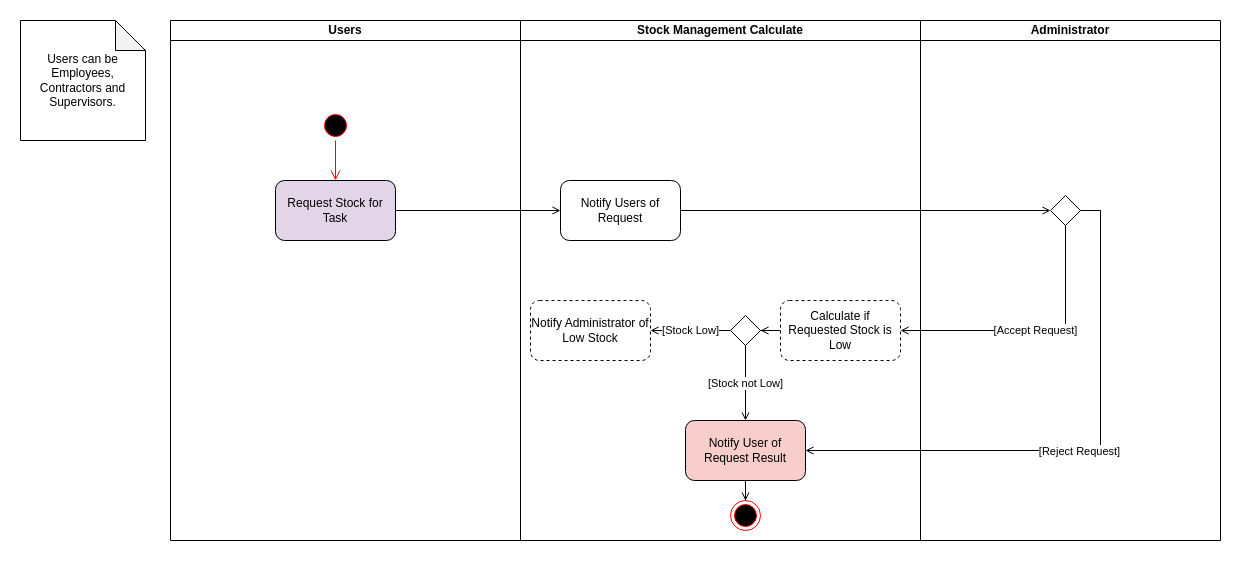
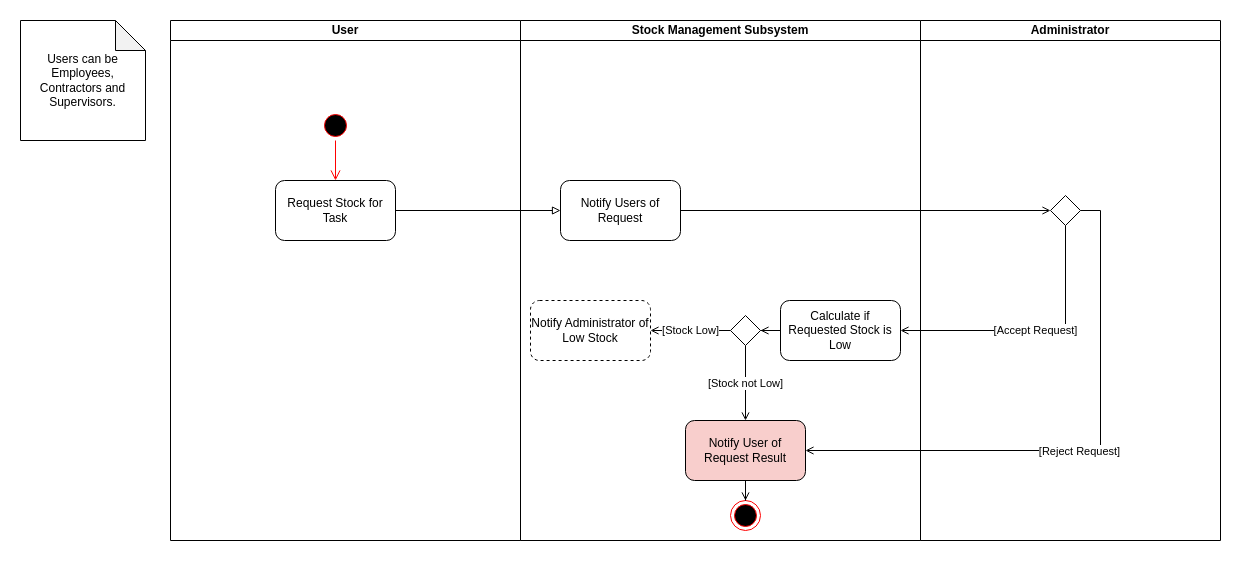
  <mxCell id="0" />
  <mxCell id="1" parent="0" />
- <mxCell id="2" value="Users" style="swimlane;startSize=20;whiteSpace=wrap;html=1;" parent="1" vertex="1"><mxGeometry x="170" y="20" width="350" height="520" as="geometry" /></mxCell>
+ <mxCell id="2" value="User" style="swimlane;startSize=20;whiteSpace=wrap;html=1;" parent="1" vertex="1"><mxGeometry x="170" y="20" width="350" height="520" as="geometry" /></mxCell>
  <mxCell id="3" value="" style="ellipse;html=1;shape=startState;fillColor=#000000;strokeColor=#ff0000;" parent="2" vertex="1"><mxGeometry x="150" y="90" width="30" height="30" as="geometry" /></mxCell>
  <mxCell id="4" value="" style="edgeStyle=orthogonalEdgeStyle;html=1;verticalAlign=bottom;endArrow=open;endSize=8;strokeColor=#ff0000;rounded=0;entryX=0.5;entryY=0;entryDx=0;entryDy=0;" parent="2" source="3" target="5" edge="1"><mxGeometry relative="1" as="geometry"><mxPoint x="165" y="150" as="targetPoint" /><Array as="points" /></mxGeometry></mxCell>
- <mxCell id="5" value="Request Stock for Task" style="rounded=1;whiteSpace=wrap;html=1;fillColor=#e1d5e7;" parent="2" vertex="1"><mxGeometry x="105" y="160" width="120" height="60" as="geometry" /></mxCell>
+ <mxCell id="5" value="Request Stock for Task" style="rounded=1;whiteSpace=wrap;html=1;" parent="2" vertex="1"><mxGeometry x="105" y="160" width="120" height="60" as="geometry" /></mxCell>
  <mxCell id="6" value="Administrator" style="swimlane;startSize=20;whiteSpace=wrap;html=1;" parent="1" vertex="1"><mxGeometry x="920" y="20" width="300" height="520" as="geometry" /></mxCell>
  <mxCell id="7" value="" style="rhombus;" parent="6" vertex="1"><mxGeometry x="130" y="175" width="30" height="30" as="geometry" /></mxCell>
- <mxCell id="8" value="Stock Management Calculate" style="swimlane;startSize=20;whiteSpace=wrap;html=1;" parent="1" vertex="1"><mxGeometry x="520" y="20" width="400" height="520" as="geometry" /></mxCell>
+ <mxCell id="8" value="Stock Management Subsystem" style="swimlane;startSize=20;whiteSpace=wrap;html=1;" parent="1" vertex="1"><mxGeometry x="520" y="20" width="400" height="520" as="geometry" /></mxCell>
  <mxCell id="9" value="Notify Users of Request" style="rounded=1;whiteSpace=wrap;html=1;" parent="8" vertex="1"><mxGeometry x="40" y="160" width="120" height="60" as="geometry" /></mxCell>
  <mxCell id="10" style="edgeStyle=orthogonalEdgeStyle;rounded=0;orthogonalLoop=1;jettySize=auto;html=1;endArrow=open;endFill=0;" parent="8" source="11" target="14" edge="1"><mxGeometry relative="1" as="geometry" /></mxCell>
- <mxCell id="11" value="Calculate if Requested Stock is Low" style="rounded=1;whiteSpace=wrap;html=1;dashed=1;" parent="8" vertex="1"><mxGeometry x="260" y="280" width="120" height="60" as="geometry" /></mxCell>
+ <mxCell id="11" value="Calculate if Requested Stock is Low" style="rounded=1;whiteSpace=wrap;html=1;" parent="8" vertex="1"><mxGeometry x="260" y="280" width="120" height="60" as="geometry" /></mxCell>
  <mxCell id="12" value="[Stock not Low]" style="edgeStyle=orthogonalEdgeStyle;rounded=0;orthogonalLoop=1;jettySize=auto;html=1;endArrow=open;endFill=0;" parent="8" source="14" target="15" edge="1"><mxGeometry relative="1" as="geometry" /></mxCell>
  <mxCell id="13" value="[Stock Low]" style="edgeStyle=orthogonalEdgeStyle;rounded=0;orthogonalLoop=1;jettySize=auto;html=1;endArrow=open;endFill=0;" parent="8" source="14" target="16" edge="1"><mxGeometry relative="1" as="geometry" /></mxCell>
  <mxCell id="14" value="" style="rhombus;" parent="8" vertex="1"><mxGeometry x="210" y="295" width="30" height="30" as="geometry" /></mxCell>
  <mxCell id="15" value="Notify User of Request Result" style="rounded=1;whiteSpace=wrap;html=1;fillColor=#f8cecc;" parent="8" vertex="1"><mxGeometry x="165" y="400" width="120" height="60" as="geometry" /></mxCell>
  <mxCell id="16" value="Notify Administrator of Low Stock" style="rounded=1;whiteSpace=wrap;html=1;dashed=1;" parent="8" vertex="1"><mxGeometry x="10" y="280" width="120" height="60" as="geometry" /></mxCell>
  <mxCell id="17" value="" style="ellipse;html=1;shape=endState;fillColor=#000000;strokeColor=#ff0000;" parent="8" vertex="1"><mxGeometry x="210" y="480" width="30" height="30" as="geometry" /></mxCell>
  <mxCell id="18" style="edgeStyle=orthogonalEdgeStyle;rounded=0;orthogonalLoop=1;jettySize=auto;html=1;endArrow=open;endFill=0;" parent="8" source="15" target="17" edge="1"><mxGeometry relative="1" as="geometry" /></mxCell>
  <mxCell id="19" style="edgeStyle=orthogonalEdgeStyle;rounded=0;orthogonalLoop=1;jettySize=auto;html=1;entryX=0;entryY=0.5;entryDx=0;entryDy=0;endArrow=open;endFill=0;" parent="1" source="9" target="7" edge="1"><mxGeometry relative="1" as="geometry" /></mxCell>
  <mxCell id="20" value="[Accept Request]" style="edgeStyle=orthogonalEdgeStyle;rounded=0;orthogonalLoop=1;jettySize=auto;html=1;entryX=1;entryY=0.5;entryDx=0;entryDy=0;endArrow=open;endFill=0;" parent="1" source="7" target="11" edge="1"><mxGeometry relative="1" as="geometry"><Array as="points"><mxPoint x="1065" y="330" /></Array></mxGeometry></mxCell>
- <mxCell id="21" style="edgeStyle=orthogonalEdgeStyle;rounded=0;orthogonalLoop=1;jettySize=auto;html=1;entryX=0;entryY=0.5;entryDx=0;entryDy=0;endArrow=open;endFill=0;" parent="1" source="5" target="9" edge="1"><mxGeometry relative="1" as="geometry" /></mxCell>
+ <mxCell id="21" style="edgeStyle=orthogonalEdgeStyle;rounded=0;orthogonalLoop=1;jettySize=auto;html=1;entryX=0;entryY=0.5;entryDx=0;entryDy=0;endArrow=block;endFill=0;" parent="1" source="5" target="9" edge="1"><mxGeometry relative="1" as="geometry" /></mxCell>
  <mxCell id="22" style="edgeStyle=orthogonalEdgeStyle;rounded=0;orthogonalLoop=1;jettySize=auto;html=1;entryX=1;entryY=0.5;entryDx=0;entryDy=0;exitX=1;exitY=0.5;exitDx=0;exitDy=0;endArrow=open;endFill=0;" parent="1" source="7" target="15" edge="1"><mxGeometry relative="1" as="geometry"><Array as="points"><mxPoint x="1100" y="210" /><mxPoint x="1100" y="450" /></Array></mxGeometry></mxCell>
  <mxCell id="23" value="[Reject Request]" style="edgeLabel;html=1;align=center;verticalAlign=middle;resizable=0;points=[];" parent="22" vertex="1" connectable="0"><mxGeometry x="0.016" relative="1" as="geometry"><mxPoint as="offset" /></mxGeometry></mxCell>
  <mxCell id="24" value="Users can be Employees, Contractors and Supervisors." style="shape=note;whiteSpace=wrap;html=1;backgroundOutline=1;darkOpacity=0.05;" parent="1" vertex="1"><mxGeometry x="20" y="20" width="125" height="120" as="geometry" /></mxCell>
